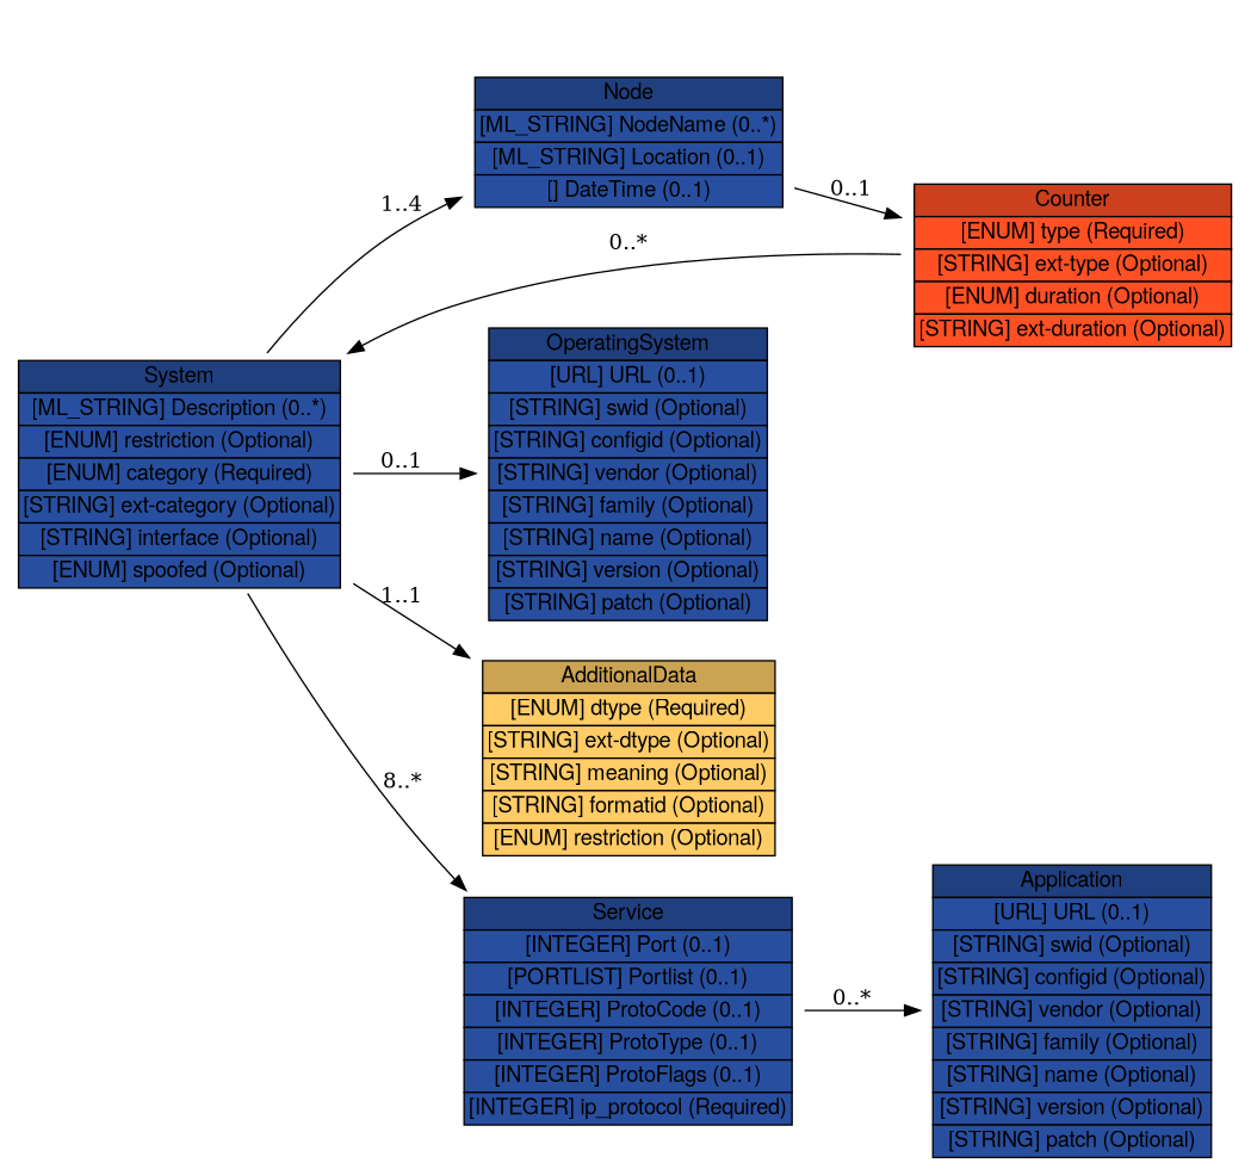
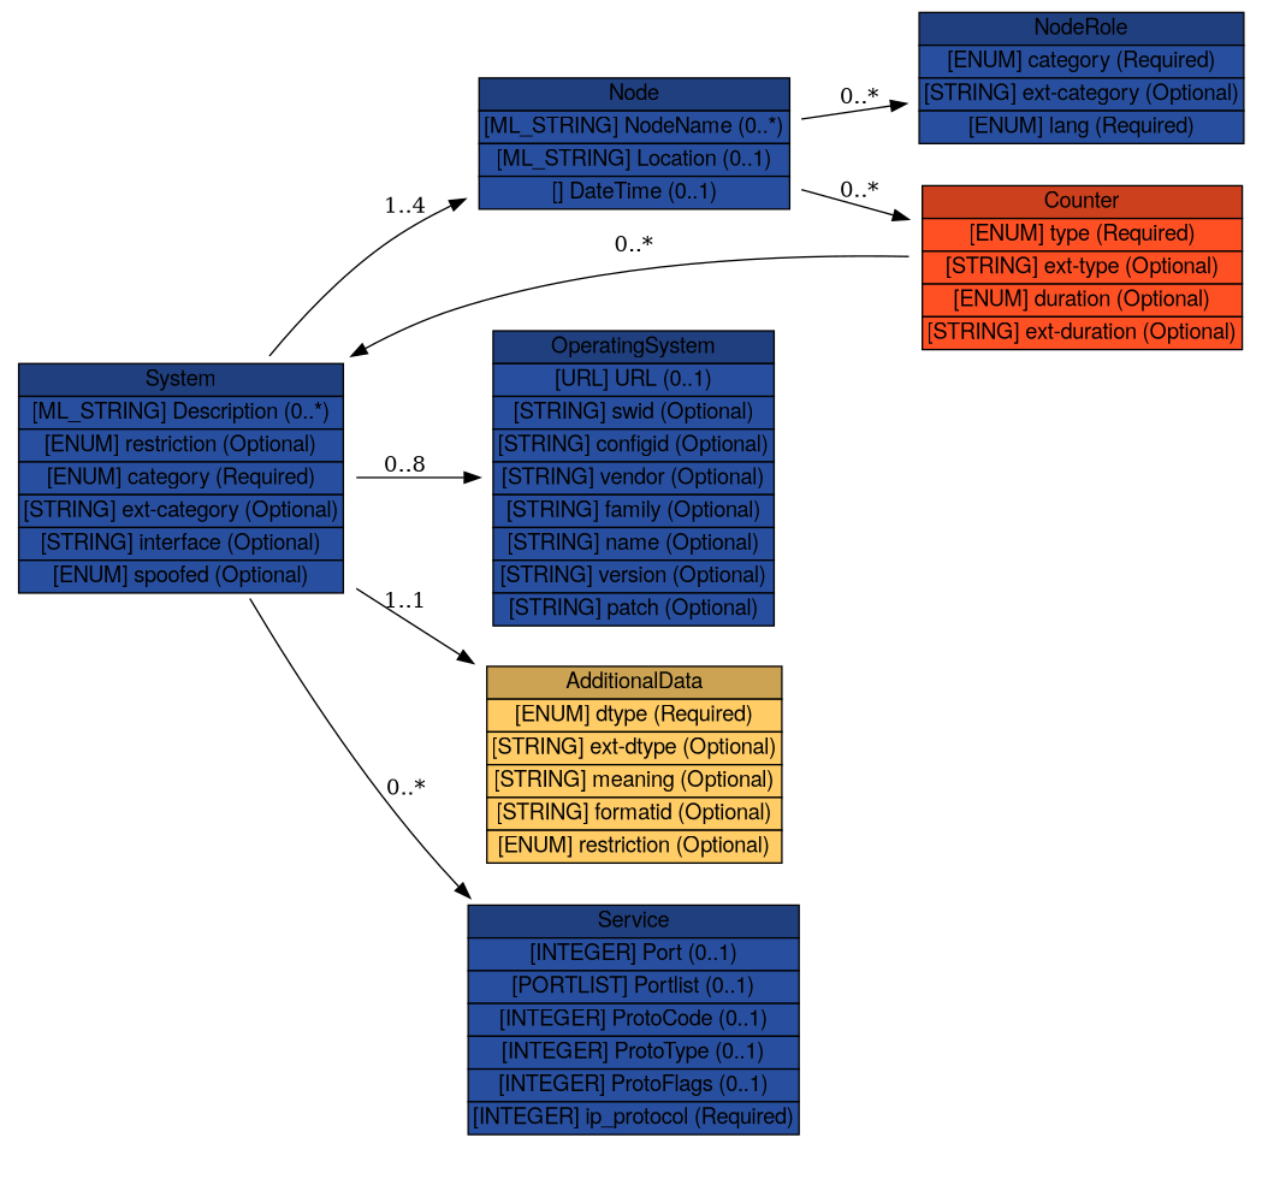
  digraph {
    rankdir=LR
    node [shape=plaintext]
    n1 [height=2.1528 label=<<table BORDER="0" CELLBORDER="1" CELLSPACING="0"> <tr> <td BGCOLOR="#203f7f" HREF="#" TITLE="The System class describes a system or network involved in an event. The systems or networks represented by this class are categorized according to the role they played in the incident through the category attribute. The value of this category attribute dictates the semantics of the aggregated classes in the System class. If the category attribute has a value of &quot;source&quot;, then the aggregated classes denote the machine and service from which the activity is originating. With a category attribute value of &quot;target&quot; or &quot;intermediary&quot;, then the machine or service is the one targeted in the activity. A value of &quot;sensor&quot; dictates that this System was part of an instrumentation to monitor the network. "><FONT FACE="Nimbus Sans L">System</FONT></td> </tr>" %<tr><td BGCOLOR="#284f9f"  HREF="#" TITLE="A free-form text description of the System."><FONT FACE="Nimbus Sans L">[ML_STRING] Description (0..*)</FONT></td></tr>%<tr><td BGCOLOR="#284f9f"  HREF="#" TITLE="This attribute is defined in Section 3.2."><FONT FACE="Nimbus Sans L">[ENUM] restriction (Optional)</FONT></td></tr>%<tr><td BGCOLOR="#284f9f"  HREF="#" TITLE="Classifies the role the host or network played in the incident.  The possible values are:"><FONT FACE="Nimbus Sans L">[ENUM] category (Required)</FONT></td></tr>%<tr><td BGCOLOR="#284f9f"  HREF="#" TITLE="A means by which to extend the category attribute.  See Section 5.1."><FONT FACE="Nimbus Sans L">[STRING] ext-category (Optional)</FONT></td></tr>%<tr><td BGCOLOR="#284f9f"  HREF="#" TITLE="Specifies the interface on which the event(s) on this System originated.  If the Node class specifies a network rather than a host, this attribute has no meaning."><FONT FACE="Nimbus Sans L">[STRING] interface (Optional)</FONT></td></tr>%<tr><td BGCOLOR="#284f9f"  HREF="#" TITLE="An indication of confidence in whether this System was the true target or attacking host.  The permitted values for this attribute are shown below.  The default value is &quot;unknown&quot;."><FONT FACE="Nimbus Sans L">[ENUM] spoofed (Optional)</FONT></td></tr>%</table>> width=3.0833]
    n2 [height=1.2778 label=<<table BORDER="0" CELLBORDER="1" CELLSPACING="0"> <tr> <td BGCOLOR="#203f7f" HREF="#" TITLE="The Node class names a system (e.g., PC, router) or network. "><FONT FACE="Nimbus Sans L">Node</FONT></td> </tr>" %<tr><td BGCOLOR="#284f9f"  HREF="#" TITLE="The name of the Node (e.g., fully qualified domain name).  This information MUST be provided if no Address information is given."><FONT FACE="Nimbus Sans L">[ML_STRING] NodeName (0..*)</FONT></td></tr>%<tr><td BGCOLOR="#284f9f"  HREF="#" TITLE="A free-from description of the physical location of the equipment."><FONT FACE="Nimbus Sans L">[ML_STRING] Location (0..1)</FONT></td></tr>%<tr><td BGCOLOR="#284f9f"  HREF="#" TITLE="A timestamp of when the resolution between the name and address was performed.  This information SHOULD be provided if both an Address and NodeName are specified."><FONT FACE="Nimbus Sans L">[] DateTime (0..1)</FONT></td></tr>%</table>> width=2.9583]
    n3 [height=2.1528 label=<<table BORDER="0" CELLBORDER="1" CELLSPACING="0"> <tr> <td BGCOLOR="#203f7f" HREF="#" TITLE="The Service class describes a network service of a host or network. The service is identified by specific port or list of ports, along with the application listening on that port. "><FONT FACE="Nimbus Sans L">Service</FONT></td> </tr>" %<tr><td BGCOLOR="#284f9f"  HREF="#" TITLE="A port number."><FONT FACE="Nimbus Sans L">[INTEGER] Port (0..1)</FONT></td></tr>%<tr><td BGCOLOR="#284f9f"  HREF="#" TITLE="A list of port numbers formatted according to Section 2.10."><FONT FACE="Nimbus Sans L">[PORTLIST] Portlist (0..1)</FONT></td></tr>%<tr><td BGCOLOR="#284f9f"  HREF="#" TITLE="A layer-4 protocol-specific code field (e.g., ICMP code field)."><FONT FACE="Nimbus Sans L">[INTEGER] ProtoCode (0..1)</FONT></td></tr>%<tr><td BGCOLOR="#284f9f"  HREF="#" TITLE="A layer-4 protocol specific type field (e.g., ICMP type field)."><FONT FACE="Nimbus Sans L">[INTEGER] ProtoType (0..1)</FONT></td></tr>%<tr><td BGCOLOR="#284f9f"  HREF="#" TITLE="A layer-4 protocol specific flag field (e.g., TCP flag field)."><FONT FACE="Nimbus Sans L">[INTEGER] ProtoFlags (0..1)</FONT></td></tr>%<tr><td BGCOLOR="#284f9f"  HREF="#" TITLE="The IANA protocol number."><FONT FACE="Nimbus Sans L">[INTEGER] ip_protocol (Required)</FONT></td></tr>%</table>> width=3.1667]
    n4 [height=2.7361 label=<<table BORDER="0" CELLBORDER="1" CELLSPACING="0"> <tr> <td BGCOLOR="#203f7f" HREF="#" TITLE="The OperatingSystem class describes the operating system running on a System. The definition is identical to the Application class (Section 3.17.1). "><FONT FACE="Nimbus Sans L">OperatingSystem</FONT></td> </tr>" %<tr><td BGCOLOR="#284f9f"  HREF="#" TITLE="A URL describing the application."><FONT FACE="Nimbus Sans L">[URL] URL (0..1)</FONT></td></tr>%<tr><td BGCOLOR="#284f9f"  HREF="#" TITLE="An identifier that can be used to reference this software."><FONT FACE="Nimbus Sans L">[STRING] swid (Optional)</FONT></td></tr>%<tr><td BGCOLOR="#284f9f"  HREF="#" TITLE="An identifier that can be used to reference a particular configuration of this software."><FONT FACE="Nimbus Sans L">[STRING] configid (Optional)</FONT></td></tr>%<tr><td BGCOLOR="#284f9f"  HREF="#" TITLE="Vendor name of the software."><FONT FACE="Nimbus Sans L">[STRING] vendor (Optional)</FONT></td></tr>%<tr><td BGCOLOR="#284f9f"  HREF="#" TITLE="Family of the software."><FONT FACE="Nimbus Sans L">[STRING] family (Optional)</FONT></td></tr>%<tr><td BGCOLOR="#284f9f"  HREF="#" TITLE="Name of the software."><FONT FACE="Nimbus Sans L">[STRING] name (Optional)</FONT></td></tr>%<tr><td BGCOLOR="#284f9f"  HREF="#" TITLE="Version of the software."><FONT FACE="Nimbus Sans L">[STRING] version (Optional)</FONT></td></tr>%<tr><td BGCOLOR="#284f9f"  HREF="#" TITLE="Patch or service pack level of the software."><FONT FACE="Nimbus Sans L">[STRING] patch (Optional)</FONT></td></tr>%</table>> width=2.7083]
    n5 [height=1.8611 label=<<table BORDER="0" CELLBORDER="1" CELLSPACING="0"> <tr> <td BGCOLOR="#cca352" HREF="#" TITLE="The AdditionalData class serves as an extension mechanism for information not otherwise represented in the data model. For relatively simple information, atomic data types (e.g., integers, strings) are provided with a mechanism to annotate their meaning. The class can also be used to extend the data model (and the associated Schema) to support proprietary extensions by encapsulating entire XML documents conforming to another Schema (e.g., IDMEF). A detailed discussion for extending the data model and the schema can be found in Section 5. "><FONT FACE="Nimbus Sans L">AdditionalData</FONT></td> </tr>" %<tr><td BGCOLOR="#FFCC66"  HREF="#" TITLE="The data type of the element content.  The permitted values for this attribute are shown below.  The default value is &quot;string&quot;."><FONT FACE="Nimbus Sans L">[ENUM] dtype (Required)</FONT></td></tr>%<tr><td BGCOLOR="#FFCC66"  HREF="#" TITLE="A means by which to extend the dtype attribute.  See Section 5.1."><FONT FACE="Nimbus Sans L">[STRING] ext-dtype (Optional)</FONT></td></tr>%<tr><td BGCOLOR="#FFCC66"  HREF="#" TITLE="A free-form description of the element content."><FONT FACE="Nimbus Sans L">[STRING] meaning (Optional)</FONT></td></tr>%<tr><td BGCOLOR="#FFCC66"  HREF="#" TITLE="An identifier referencing the format and semantics of the element content."><FONT FACE="Nimbus Sans L">[STRING] formatid (Optional)</FONT></td></tr>%<tr><td BGCOLOR="#FFCC66"  HREF="#" TITLE="This attribute has been defined in Section 3.2."><FONT FACE="Nimbus Sans L">[ENUM] restriction (Optional)</FONT></td></tr>%</table>> width=2.8194]
    n6 [height=1.5694 label=<<table BORDER="0" CELLBORDER="1" CELLSPACING="0"> <tr> <td BGCOLOR="#cc401d" HREF="#" TITLE="The Counter class summarize multiple occurrences of some event, or conveys counts or rates on various features (e.g., packets, sessions, events). "><FONT FACE="Nimbus Sans L">Counter</FONT></td> </tr>" %<tr><td BGCOLOR="#FF5024"  HREF="#" TITLE="Specifies the units of the element content."><FONT FACE="Nimbus Sans L">[ENUM] type (Required)</FONT></td></tr>%<tr><td BGCOLOR="#FF5024"  HREF="#" TITLE="A means by which to extend the type attribute. See Section 5.1."><FONT FACE="Nimbus Sans L">[STRING] ext-type (Optional)</FONT></td></tr>%<tr><td BGCOLOR="#FF5024"  HREF="#" TITLE="If present, the Counter class represents a rate rather than a count over the entire event.  In that case, this attribute specifies the denominator of the rate (where the type attribute specified the nominator).  The possible values of this attribute are defined in Section 3.10.2"><FONT FACE="Nimbus Sans L">[ENUM] duration (Optional)</FONT></td></tr>%<tr><td BGCOLOR="#FF5024"  HREF="#" TITLE="A means by which to extend the duration attribute.  See Section 5.1."><FONT FACE="Nimbus Sans L">[STRING] ext-duration (Optional)</FONT></td></tr>%</table>> width=3.0417]
-   n8 [height=2.7361 label=<<table BORDER="0" CELLBORDER="1" CELLSPACING="0"> <tr> <td BGCOLOR="#203f7f" HREF="#" TITLE="The Application class describes an application running on a System providing a Service. "><FONT FACE="Nimbus Sans L">Application</FONT></td> </tr>" %<tr><td BGCOLOR="#284f9f"  HREF="#" TITLE="A URL describing the application."><FONT FACE="Nimbus Sans L">[URL] URL (0..1)</FONT></td></tr>%<tr><td BGCOLOR="#284f9f"  HREF="#" TITLE="An identifier that can be used to reference this software."><FONT FACE="Nimbus Sans L">[STRING] swid (Optional)</FONT></td></tr>%<tr><td BGCOLOR="#284f9f"  HREF="#" TITLE="An identifier that can be used to reference a particular configuration of this software."><FONT FACE="Nimbus Sans L">[STRING] configid (Optional)</FONT></td></tr>%<tr><td BGCOLOR="#284f9f"  HREF="#" TITLE="Vendor name of the software."><FONT FACE="Nimbus Sans L">[STRING] vendor (Optional)</FONT></td></tr>%<tr><td BGCOLOR="#284f9f"  HREF="#" TITLE="Family of the software."><FONT FACE="Nimbus Sans L">[STRING] family (Optional)</FONT></td></tr>%<tr><td BGCOLOR="#284f9f"  HREF="#" TITLE="Name of the software."><FONT FACE="Nimbus Sans L">[STRING] name (Optional)</FONT></td></tr>%<tr><td BGCOLOR="#284f9f"  HREF="#" TITLE="Version of the software."><FONT FACE="Nimbus Sans L">[STRING] version (Optional)</FONT></td></tr>%<tr><td BGCOLOR="#284f9f"  HREF="#" TITLE="Patch or service pack level of the software."><FONT FACE="Nimbus Sans L">[STRING] patch (Optional)</FONT></td></tr>%</table>> width=2.7083]
+   n7 [height=1.2778 label=<<table BORDER="0" CELLBORDER="1" CELLSPACING="0"> <tr> <td BGCOLOR="#203f7f" HREF="#" TITLE="The NodeRole class describes the intended function performed by a particular host. "><FONT FACE="Nimbus Sans L">NodeRole</FONT></td> </tr>" %<tr><td BGCOLOR="#284f9f"  HREF="#" TITLE="Functionality provided by a node."><FONT FACE="Nimbus Sans L">[ENUM] category (Required)</FONT></td></tr>%<tr><td BGCOLOR="#284f9f"  HREF="#" TITLE="A means by which to extend the category attribute.  See Section 5.1."><FONT FACE="Nimbus Sans L">[STRING] ext-category (Optional)</FONT></td></tr>%<tr><td BGCOLOR="#284f9f"  HREF="#" TITLE="A valid language code per RFC 4646 [7] constrained by the definition of &quot;xs:language&quot;.  The interpretation of this code is described in Section 6."><FONT FACE="Nimbus Sans L">[ENUM] lang (Required)</FONT></td></tr>%</table>> width=3.0833]
    n1 -> n2 [label="1..4"]
-   n1 -> n3 [label="8..*"]
-   n1 -> n4 [label="0..1"]
+   n1 -> n3 [label="0..*"]
+   n1 -> n4 [label="0..8"]
    n1 -> n5 [label="1..1"]
-   n2 -> n6 [label="0..1"]
-   n3 -> n8 [label="0..*"]
+   n2 -> n6 [label="0..*"]
+   n2 -> n7 [label="0..*"]
    n6 -> n1 [label="0..*"]
  }
